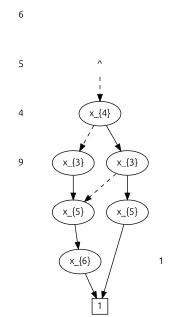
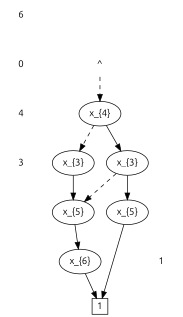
  digraph {
    fontname=Ubuntu
    node [fontname=Ubuntu]
    edge [fontname=Ubuntu style=solid]
    n1 [label=4 shape=none]
    n2 [label="x_{4}"]
-   n3 [label=9 shape=none]
+   n3 [label=3 shape=none]
    n4 [label="x_{3}"]
    n5 [label="x_{3}"]
    n6 [label="x_{5}"]
    n7 [label="x_{5}"]
    n8 [label=1 shape=none]
    n9 [label="x_{6}"]
    n10 [label=1 margin=0.05 shape=square width=0]
    n11 [label=6 shape=none]
-   n12 [label=5 shape=none]
+   n12 [label=0 shape=none]
    "^" [shape=none]
    subgraph sub_1 {
      rank=same
      n1
      n2
    }
    subgraph sub_2 {
      rank=same
      n3
      n4
      n5
    }
    subgraph sub_3 {
      rank=same
      n6
      n7
    }
    subgraph sub_4 {
      rank=same
      n8
      n9
    }
    n1 -> n3 [style=invis]
    n2 -> n4 [style=dashed]
    n2 -> n5
    n4 -> n6
    n5 -> n6 [style=dashed]
    n5 -> n7
    n6 -> n9
    n7 -> n10
    n9 -> n10
    n11 -> n12 [style=invis]
    n12 -> n1 [style=invis]
    "^" -> n2 [style=dashed]
  }
